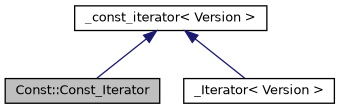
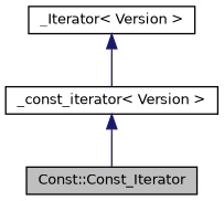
  digraph {
    node [color=black fillcolor=white fontname=Helvetica fontsize=10 shape=record style=filled]
    edge [color=midnightblue dir=back fontname=Helvetica fontsize=10 labelfontname=Helvetica labelfontsize=10 style=solid]
    n1 [fillcolor=grey75 fontcolor=black height=0.2 label="Const::Const_Iterator" width=0.4]
    n2 [height=0.2 label="_const_iterator\< Version \>" width=0.4]
    n3 [height=0.2 label="_Iterator\< Version \>" width=0.4]
    n2 -> n1
-   n2 -> n3
+   n3 -> n2
  }
